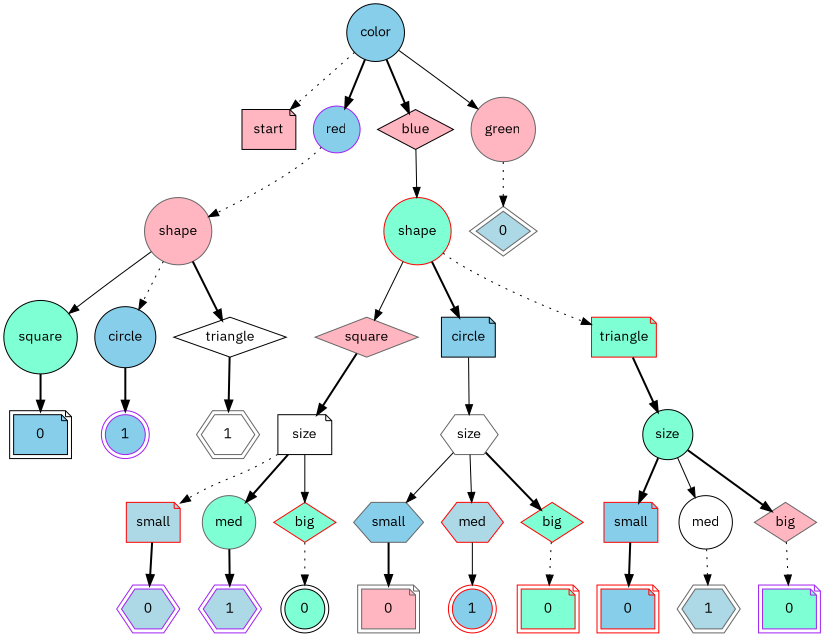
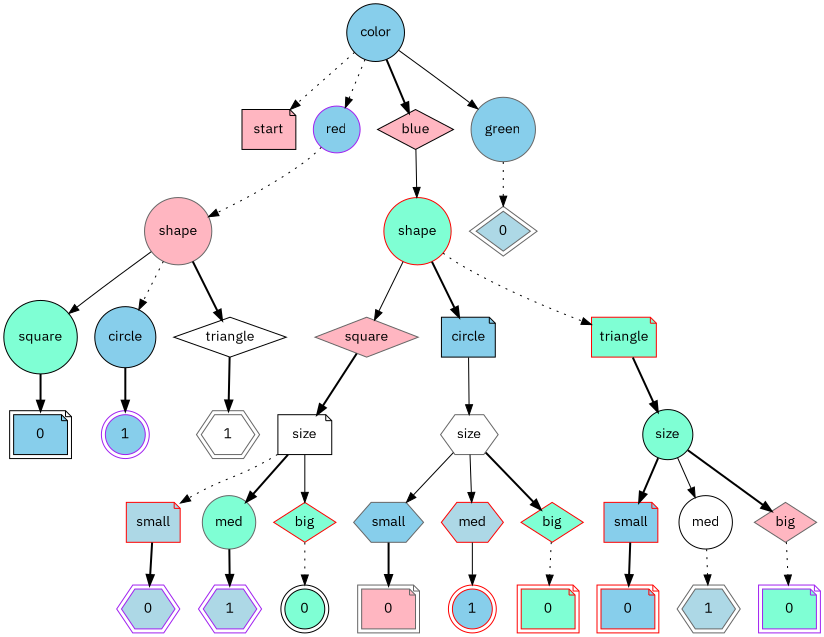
  digraph {
    fontname="IBM Plex Sans"
    remincross=true
    splines=true
    node [color=black fillcolor=skyblue fontname="IBM Plex Sans" shape=circle style=filled]
    edge [fontname="IBM Plex Sans" style=bold]
    n1 [fillcolor=lightpink height=0.55 label=start shape=note]
    n2 [height=0.55 label=color]
    n3 [color=purple height=0.55 label=red]
    n4 [fillcolor=lightpink height=0.55 label=blue shape=diamond]
-   n5 [color=gray40 fillcolor=lightpink height=0.55 label=green]
+   n5 [color=gray40 height=0.55 label=green]
    n6 [color=gray40 fillcolor=lightpink height=0.55 label=shape]
    n7 [color=red fillcolor=aquamarine height=0.55 label=shape]
    n8 [color=gray40 fillcolor=lightblue height=0.55 label=0 peripheries=2 shape=diamond]
    n9 [fillcolor=aquamarine height=0.55 label=square]
    n10 [height=0.55 label=circle]
    n11 [fillcolor=white height=0.55 label=triangle shape=diamond]
    n12 [color=gray40 fillcolor=lightpink height=0.55 label=square shape=diamond]
    n13 [height=0.55 label=circle shape=note]
    n14 [color=red fillcolor=aquamarine height=0.55 label=triangle shape=note]
    n15 [fillcolor=white height=0.55 label=size shape=note]
    n16 [color=gray40 fillcolor=white height=0.55 label=size shape=hexagon]
    n17 [fillcolor=aquamarine height=0.55 label=size]
    n18 [color=red fillcolor=lightblue height=0.55 label=small shape=note]
    n19 [color=gray40 fillcolor=aquamarine height=0.55 label=med]
    n20 [color=red fillcolor=aquamarine height=0.55 label=big shape=diamond]
    n21 [color=gray40 height=0.55 label=small shape=hexagon]
    n22 [color=red fillcolor=lightblue height=0.55 label=med shape=hexagon]
    n23 [color=red fillcolor=aquamarine height=0.55 label=big shape=diamond]
    n24 [color=red height=0.55 label=small shape=note]
    n25 [fillcolor=white height=0.55 label=med]
    n26 [color=gray40 fillcolor=lightpink height=0.55 label=big shape=diamond]
    n27 [color=red height=0.55 label=0 peripheries=2 shape=note]
    n28 [color=gray40 fillcolor=lightblue height=0.55 label=1 peripheries=2 shape=hexagon]
    n29 [color=purple fillcolor=aquamarine height=0.55 label=0 peripheries=2 shape=note]
    n30 [color=gray40 fillcolor=lightpink height=0.55 label=0 peripheries=2 shape=note]
    n31 [color=red height=0.55 label=1 peripheries=2]
    n32 [color=red fillcolor=aquamarine height=0.55 label=0 peripheries=2 shape=note]
    n33 [color=purple fillcolor=lightblue height=0.55 label=0 peripheries=2 shape=hexagon]
    n34 [color=purple fillcolor=lightblue height=0.55 label=1 peripheries=2 shape=hexagon]
    n35 [fillcolor=aquamarine height=0.55 label=0 peripheries=2]
    n36 [height=0.55 label=0 peripheries=2 shape=note]
    n37 [color=purple height=0.55 label=1 peripheries=2]
    n38 [color=gray40 fillcolor=white height=0.55 label=1 peripheries=2 shape=hexagon]
    n2 -> n1 [style=dotted]
-   n2 -> n3
+   n2 -> n3 [style=dotted]
    n2 -> n4
    n2 -> n5 [style=solid]
    n3 -> n6 [style=dotted]
    n4 -> n7 [style=solid]
    n5 -> n8 [style=dotted]
    n6 -> n9 [style=solid]
    n6 -> n10 [style=dotted]
    n6 -> n11
    n7 -> n12 [style=solid]
    n7 -> n13
    n7 -> n14 [style=dotted]
    n9 -> n36
    n10 -> n37
    n11 -> n38
    n12 -> n15
    n13 -> n16 [style=solid]
    n14 -> n17
    n15 -> n18 [style=dotted]
    n15 -> n19
    n15 -> n20 [style=solid]
    n16 -> n21 [style=solid]
    n16 -> n22 [style=solid]
    n16 -> n23
    n17 -> n24
    n17 -> n25 [style=solid]
    n17 -> n26
    n18 -> n33
    n19 -> n34
    n20 -> n35 [style=dotted]
    n21 -> n30
    n22 -> n31 [style=solid]
    n23 -> n32 [style=dotted]
    n24 -> n27
    n25 -> n28 [style=dotted]
    n26 -> n29 [style=dotted]
  }
